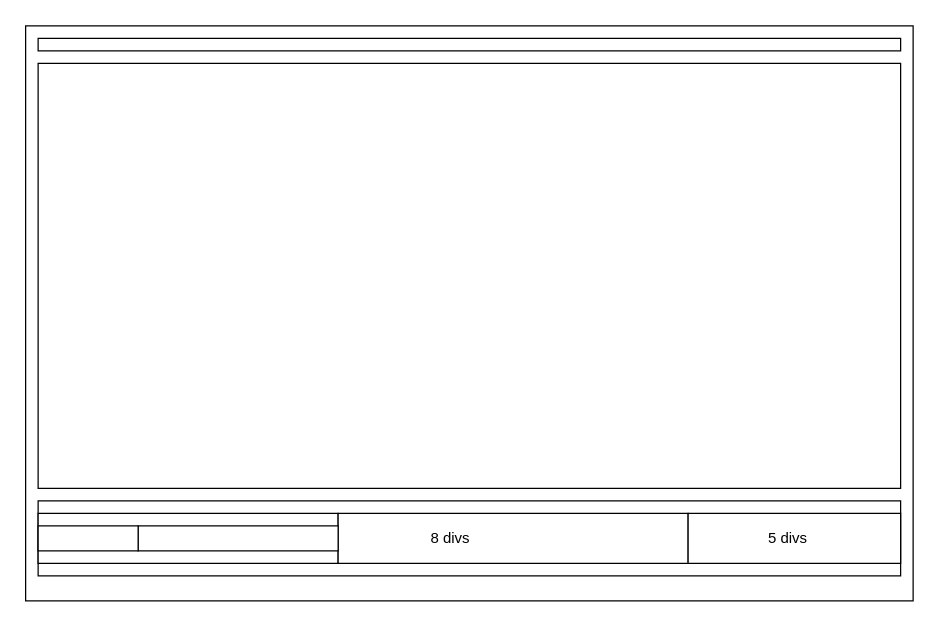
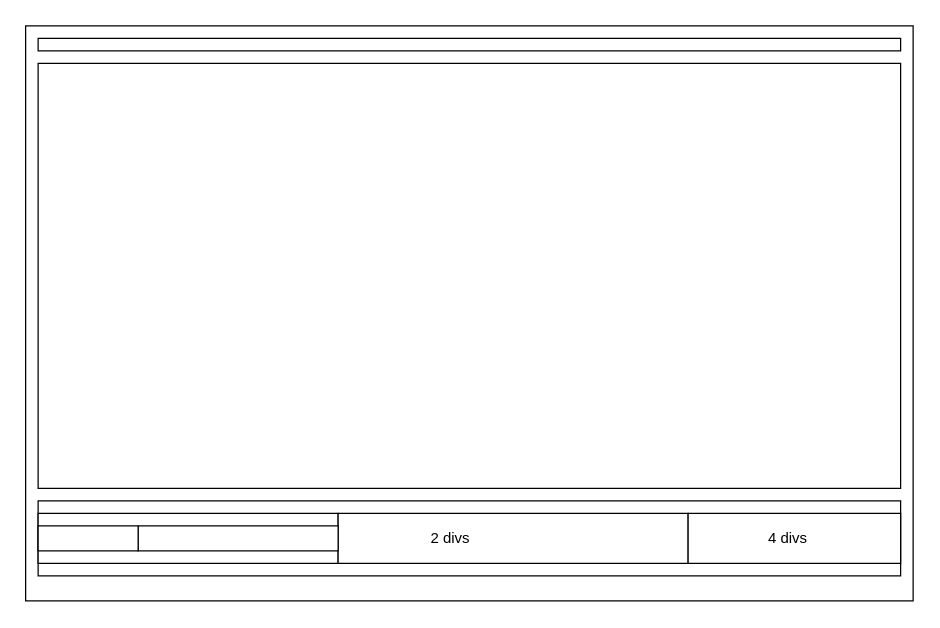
  <mxCell id="0" />
  <mxCell id="1" parent="0" />
  <mxCell id="2" value="" style="rounded=0;whiteSpace=wrap;html=1;" vertex="1" parent="1"><mxGeometry x="20" y="20" width="710" height="460" as="geometry" /></mxCell>
  <mxCell id="3" value="" style="rounded=0;whiteSpace=wrap;html=1;" vertex="1" parent="1"><mxGeometry x="30" y="30" width="690" height="10" as="geometry" /></mxCell>
  <mxCell id="4" value="" style="rounded=0;whiteSpace=wrap;html=1;" vertex="1" parent="1"><mxGeometry x="30" y="50" width="690" height="340" as="geometry" /></mxCell>
  <mxCell id="5" value="" style="rounded=0;whiteSpace=wrap;html=1;" vertex="1" parent="1"><mxGeometry x="30" y="400" width="690" height="60" as="geometry" /></mxCell>
  <mxCell id="6" value="" style="rounded=0;whiteSpace=wrap;html=1;" vertex="1" parent="1"><mxGeometry x="30" y="410" width="240" height="40" as="geometry" /></mxCell>
  <mxCell id="7" value="" style="rounded=0;whiteSpace=wrap;html=1;" vertex="1" parent="1"><mxGeometry x="270" y="410" width="280" height="40" as="geometry" /></mxCell>
  <mxCell id="8" value="" style="rounded=0;whiteSpace=wrap;html=1;" vertex="1" parent="1"><mxGeometry x="550" y="410" width="170" height="40" as="geometry" /></mxCell>
  <mxCell id="9" value="" style="rounded=0;whiteSpace=wrap;html=1;" vertex="1" parent="1"><mxGeometry x="110" y="420" width="160" height="20" as="geometry" /></mxCell>
  <mxCell id="10" value="" style="rounded=0;whiteSpace=wrap;html=1;" vertex="1" parent="1"><mxGeometry x="30" y="420" width="80" height="20" as="geometry" /></mxCell>
- <mxCell id="11" value="8 divs" style="text;html=1;strokeColor=none;fillColor=none;align=center;verticalAlign=middle;whiteSpace=wrap;rounded=0;" vertex="1" parent="1"><mxGeometry x="330" y="415" width="60" height="30" as="geometry" /></mxCell>
- <mxCell id="12" value="5 divs" style="text;html=1;strokeColor=none;fillColor=none;align=center;verticalAlign=middle;whiteSpace=wrap;rounded=0;" vertex="1" parent="1"><mxGeometry x="600" y="415" width="60" height="30" as="geometry" /></mxCell>
+ <mxCell id="11" value="2 divs" style="text;html=1;strokeColor=none;fillColor=none;align=center;verticalAlign=middle;whiteSpace=wrap;rounded=0;" vertex="1" parent="1"><mxGeometry x="330" y="415" width="60" height="30" as="geometry" /></mxCell>
+ <mxCell id="12" value="4 divs" style="text;html=1;strokeColor=none;fillColor=none;align=center;verticalAlign=middle;whiteSpace=wrap;rounded=0;" vertex="1" parent="1"><mxGeometry x="600" y="415" width="60" height="30" as="geometry" /></mxCell>
